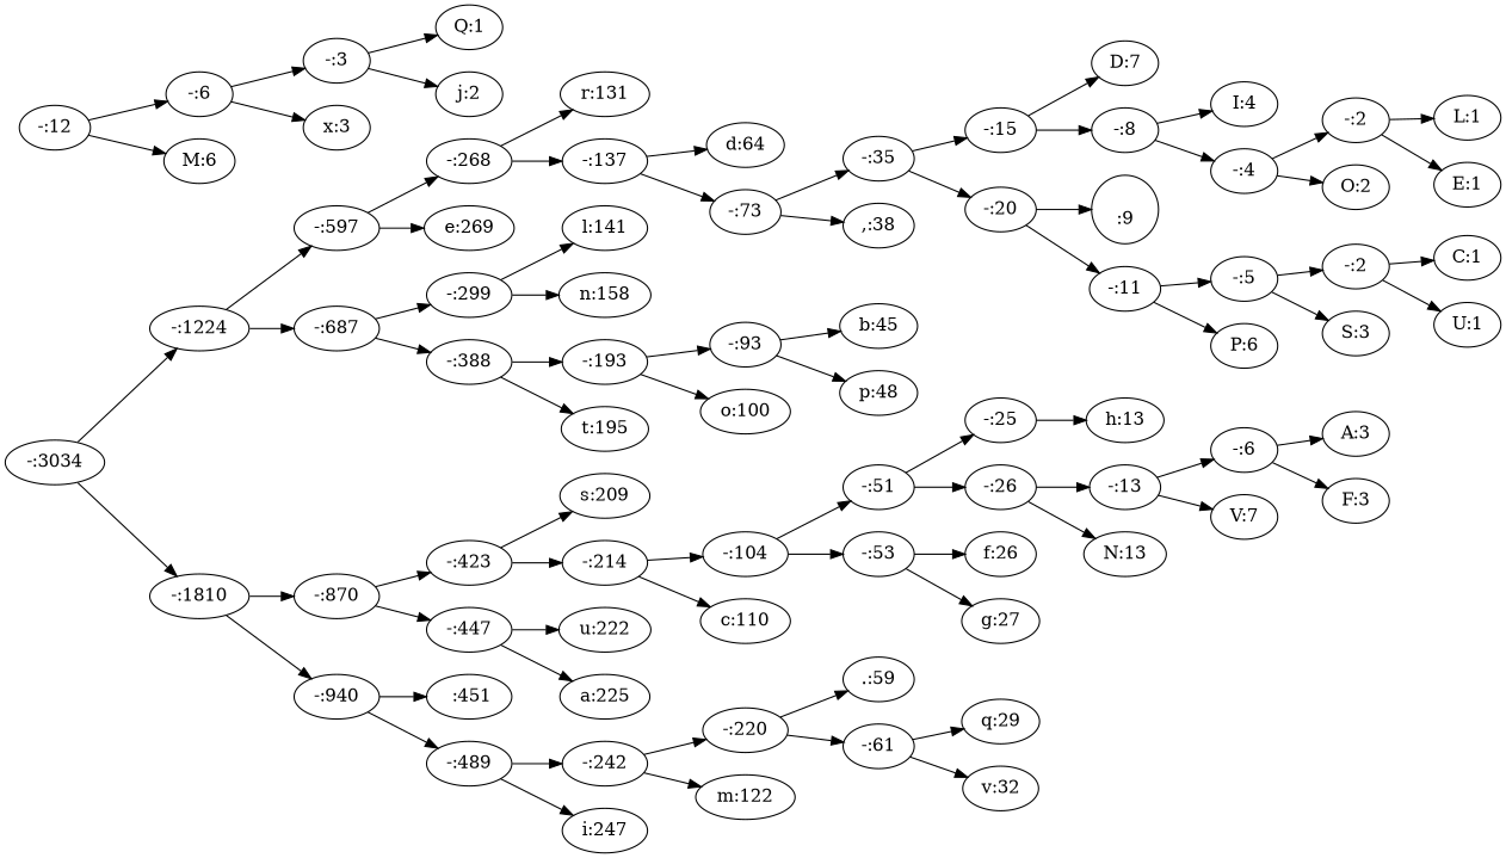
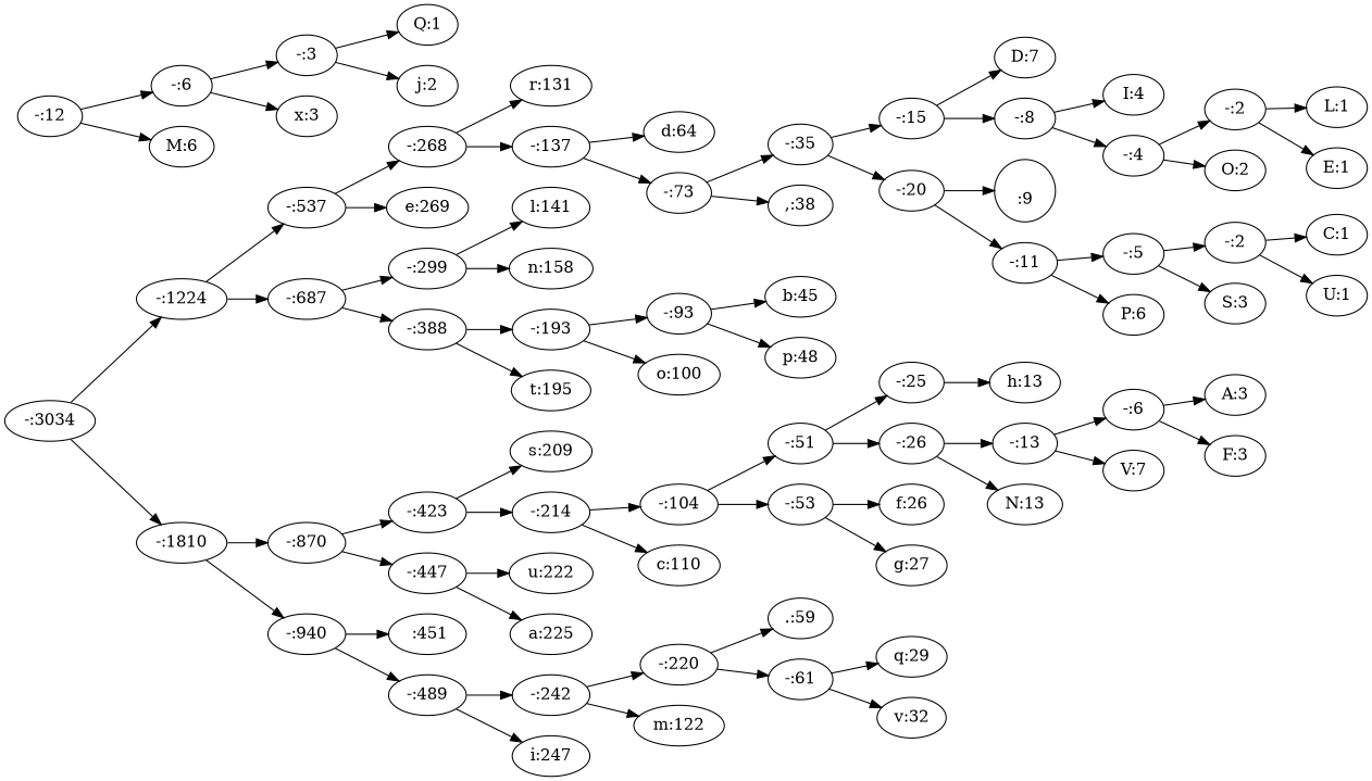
  digraph {
    rankdir=LR
    n1 [label="-:3034"]
    n2 [label="-:1224"]
    n3 [label="-:1810"]
-   n4 [label="-:597"]
+   n4 [label="-:537"]
    n5 [label="-:687"]
    n6 [label="-:870"]
    n7 [label="-:940"]
    n8 [label="-:268"]
    n9 [label="e:269"]
    n10 [label="-:299"]
    n11 [label="-:388"]
    n12 [label="r:131"]
    n13 [label="-:137"]
    n14 [label="d:64"]
    n15 [label="-:73"]
    n16 [label="-:35"]
    n17 [label=",:38"]
    n18 [label="-:15"]
    n19 [label="-:20"]
    n20 [label="D:7"]
    n21 [label="-:8"]
    n22 [label="\n:9"]
    n23 [label="-:11"]
    n24 [label="I:4"]
    n25 [label="-:4"]
    n26 [label="-:2"]
    n27 [label="O:2"]
    n28 [label="L:1"]
    n29 [label="E:1"]
    n30 [label="-:5"]
    n31 [label="P:6"]
    n32 [label="-:2"]
    n33 [label="S:3"]
    n34 [label="C:1"]
    n35 [label="U:1"]
    n36 [label="l:141"]
    n37 [label="n:158"]
    n38 [label="-:193"]
    n39 [label="t:195"]
    n40 [label="-:93"]
    n41 [label="o:100"]
    n42 [label="b:45"]
    n43 [label="p:48"]
    n44 [label="-:423"]
    n45 [label="-:447"]
    n46 [label=" :451"]
    n47 [label="-:489"]
    n48 [label="s:209"]
    n49 [label="-:214"]
    n50 [label="u:222"]
    n51 [label="a:225"]
    n52 [label="-:104"]
    n53 [label="c:110"]
    n54 [label="-:51"]
    n55 [label="-:53"]
    n56 [label="-:25"]
    n57 [label="-:26"]
    n58 [label="f:26"]
    n59 [label="g:27"]
    n60 [label="h:13"]
    n61 [label="-:13"]
    n62 [label="N:13"]
    n63 [label="-:12"]
    n64 [label="-:6"]
    n65 [label="M:6"]
    n66 [label="-:3"]
    n67 [label="x:3"]
    n68 [label="Q:1"]
    n69 [label="j:2"]
    n70 [label="-:6"]
    n71 [label="V:7"]
    n72 [label="A:3"]
    n73 [label="F:3"]
    n74 [label="-:242"]
    n75 [label="i:247"]
    n76 [label="-:220"]
    n77 [label="m:122"]
    n78 [label=".:59"]
    n79 [label="-:61"]
    n80 [label="q:29"]
    n81 [label="v:32"]
    n1 -> n2
    n1 -> n3
    n2 -> n4
    n2 -> n5
    n3 -> n6
    n3 -> n7
    n4 -> n8
    n4 -> n9
    n5 -> n10
    n5 -> n11
    n6 -> n44
    n6 -> n45
    n7 -> n46
    n7 -> n47
    n8 -> n12
    n8 -> n13
    n10 -> n36
    n10 -> n37
    n11 -> n38
    n11 -> n39
    n13 -> n14
    n13 -> n15
    n15 -> n16
    n15 -> n17
    n16 -> n18
    n16 -> n19
    n18 -> n20
    n18 -> n21
    n19 -> n22
    n19 -> n23
    n21 -> n24
    n21 -> n25
    n23 -> n30
    n23 -> n31
    n25 -> n26
    n25 -> n27
    n26 -> n28
    n26 -> n29
    n30 -> n32
    n30 -> n33
    n32 -> n34
    n32 -> n35
    n38 -> n40
    n38 -> n41
    n40 -> n42
    n40 -> n43
    n44 -> n48
    n44 -> n49
    n45 -> n50
    n45 -> n51
    n47 -> n74
    n47 -> n75
    n49 -> n52
    n49 -> n53
    n52 -> n54
    n52 -> n55
    n54 -> n56
    n54 -> n57
    n55 -> n58
    n55 -> n59
    n56 -> n60
    n57 -> n61
    n57 -> n62
    n61 -> n70
    n61 -> n71
    n63 -> n64
    n63 -> n65
    n64 -> n66
    n64 -> n67
    n66 -> n68
    n66 -> n69
    n70 -> n72
    n70 -> n73
    n74 -> n76
    n74 -> n77
    n76 -> n78
    n76 -> n79
    n79 -> n80
    n79 -> n81
  }
